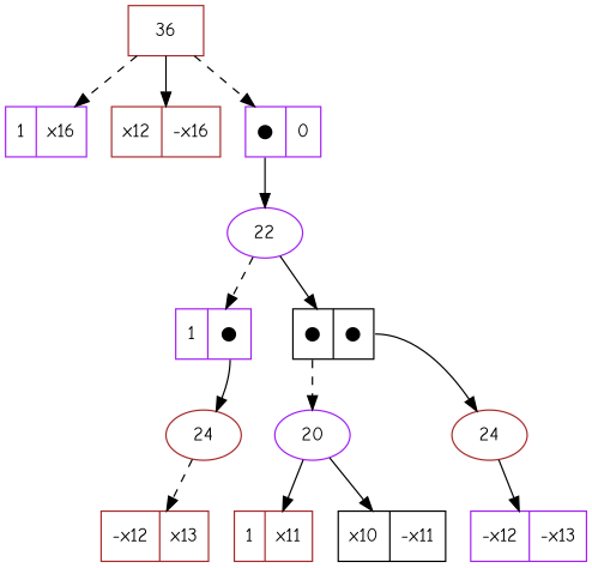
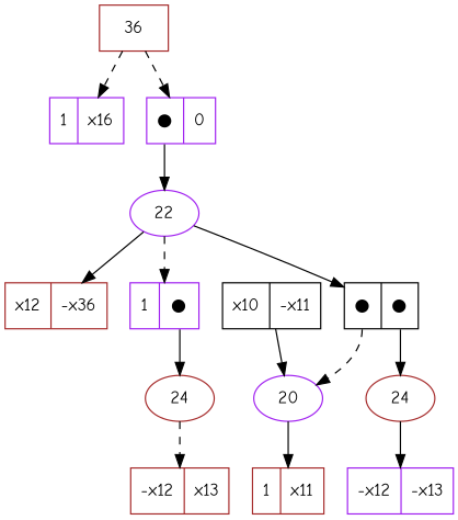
  digraph {
    fontname="Comic Neue"
    node [color=brown fontname="Comic Neue" shape=record]
    edge [fontname="Comic Neue" style=solid]
    n1 [label=36 shape=box]
    n2 [color=purple label="<f0> 1|<f1> x16"]
-   n3 [label="<f0> x12|<f1> -x16"]
+   n3 [label="<f0> x12|<f1> -x36"]
    n4 [color=purple label="<f0> ●|<f1> 0"]
    n5 [color=purple label=22 shape=ellipse]
    n6 [color=purple label="<f0> 1|<f1> ●"]
    n7 [color=black label="<f0> ●|<f1> ●"]
    n8 [label=24 shape=ellipse]
    n9 [color=purple label=20 shape=ellipse]
    n10 [label=24 shape=ellipse]
    n11 [label="<f0> -x12|<f1> x13"]
    n12 [label="<f0> 1|<f1> x11"]
    n13 [color=black label="<f0> x10|<f1> -x11"]
    n14 [color=purple label="<f0> -x12|<f1> -x13"]
    n1 -> n2 [style=dashed]
-   n1 -> n3
+   n5 -> n3
    n1 -> n4 [style=dashed]
    n4 -> n5 [tailport=f0]
    n5 -> n6 [style=dashed]
    n5 -> n7
    n6 -> n8 [tailport=f1]
    n7 -> n9 [style=dashed tailport=f0]
    n7 -> n10 [tailport=f1]
    n8 -> n11 [style=dashed]
    n9 -> n12
-   n9 -> n13
+   n13 -> n9
    n10 -> n14
  }
